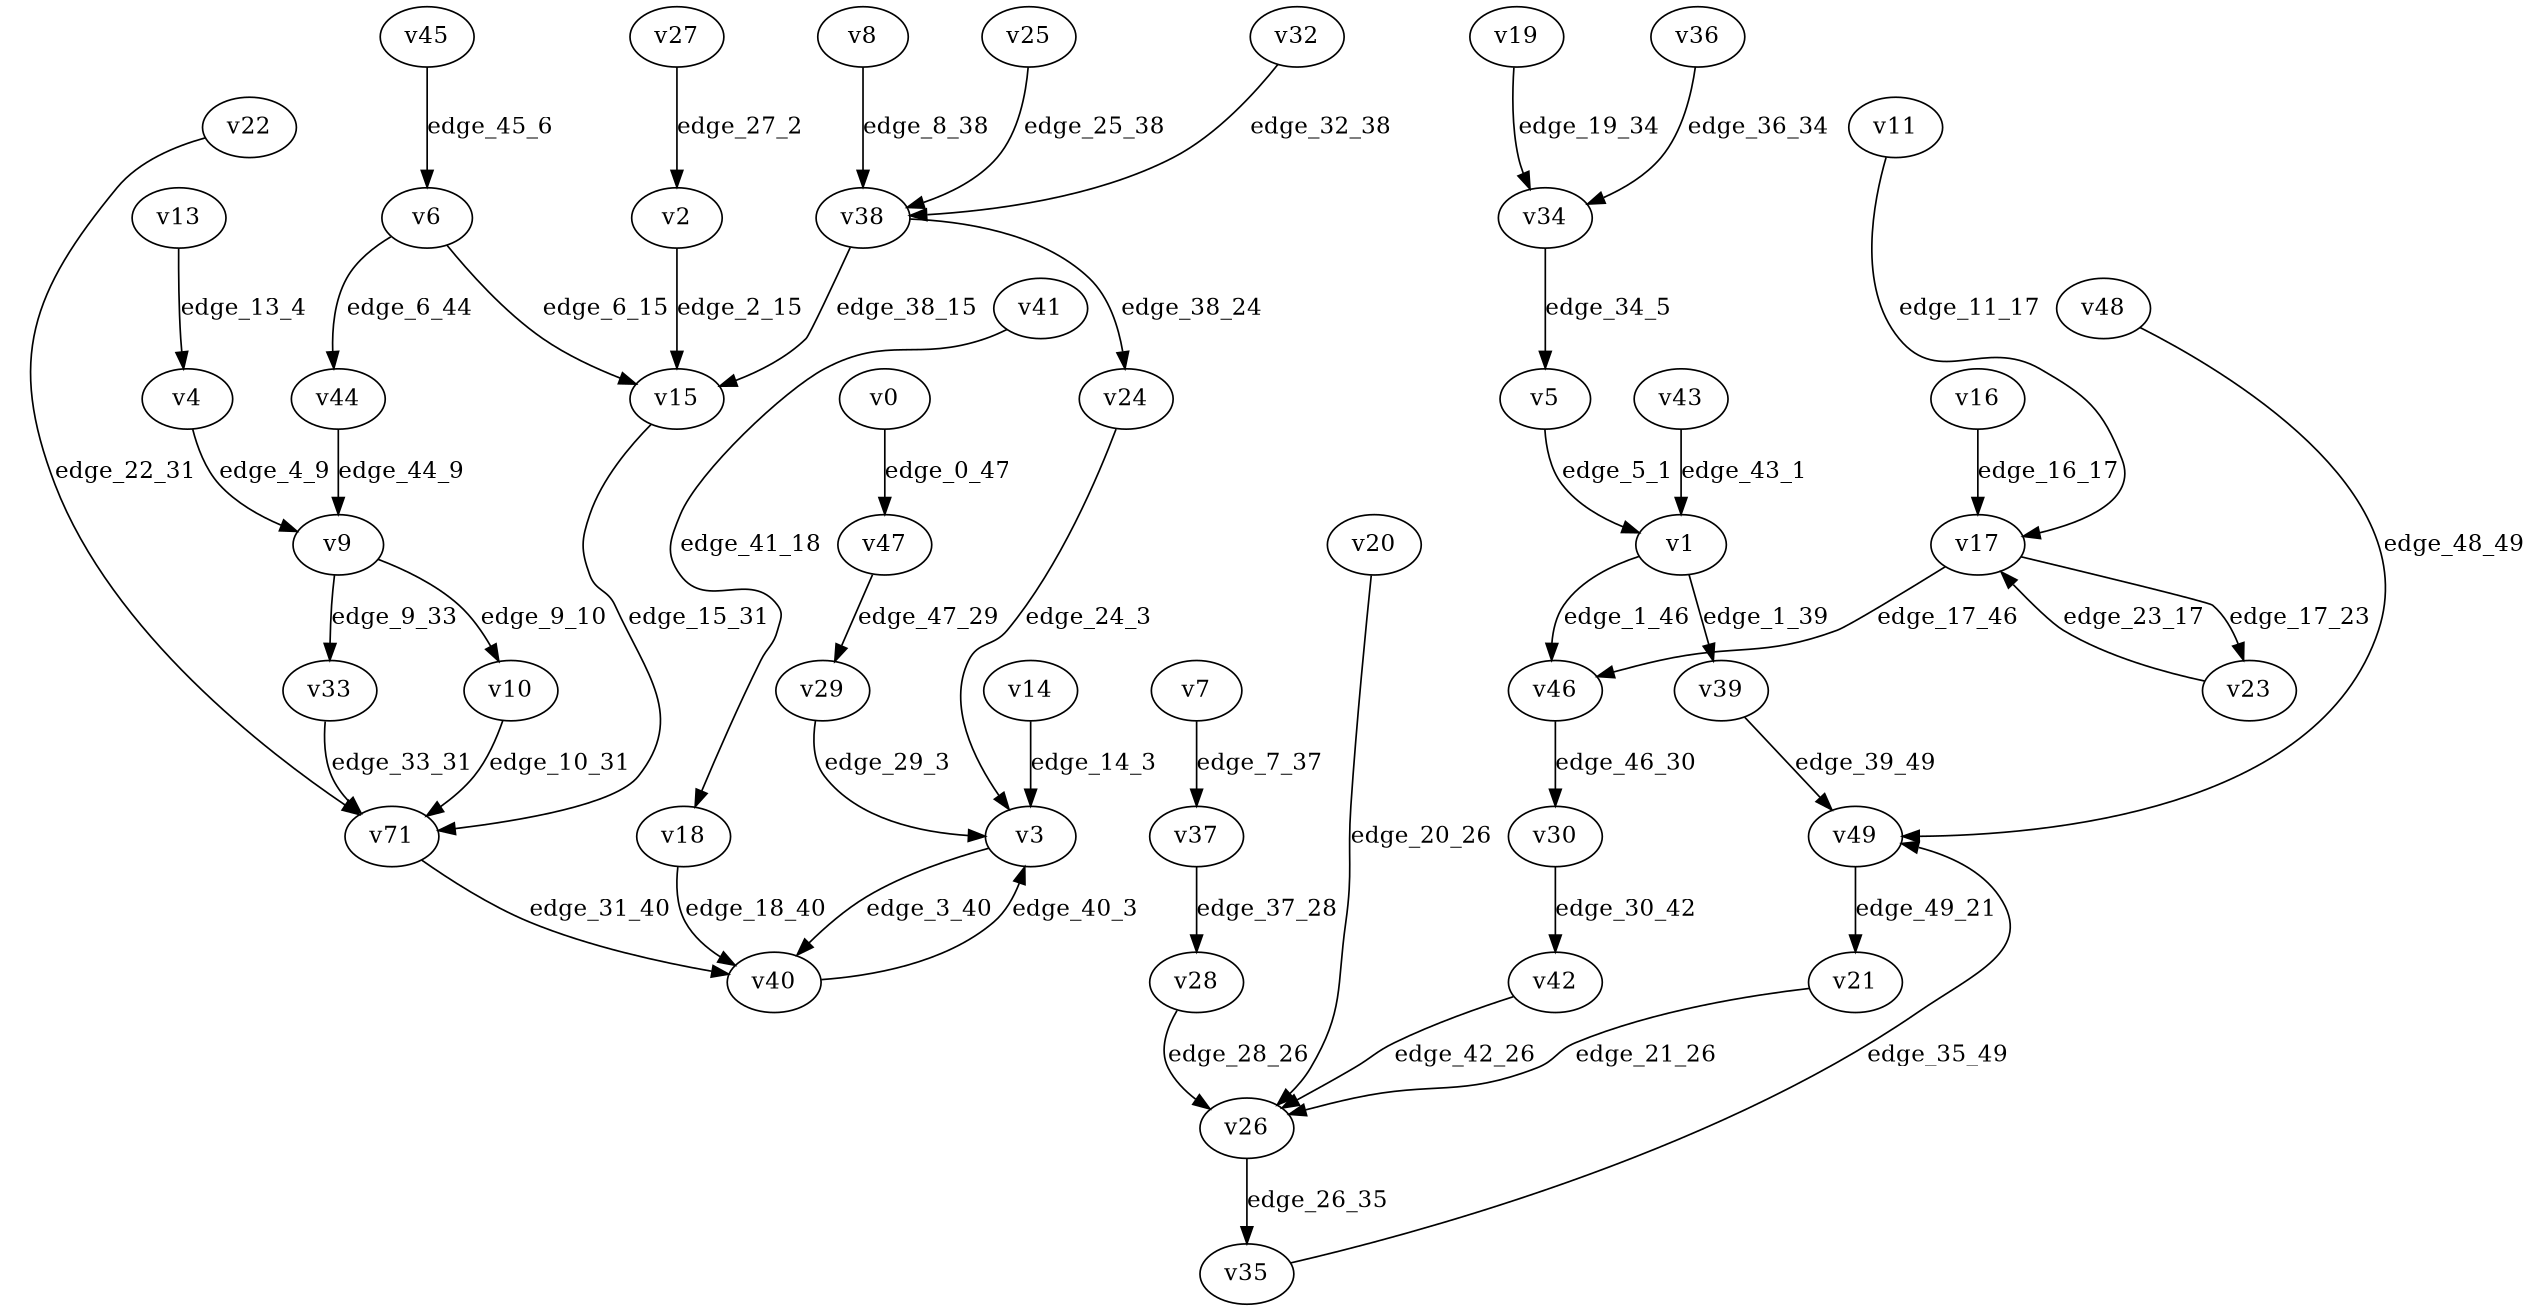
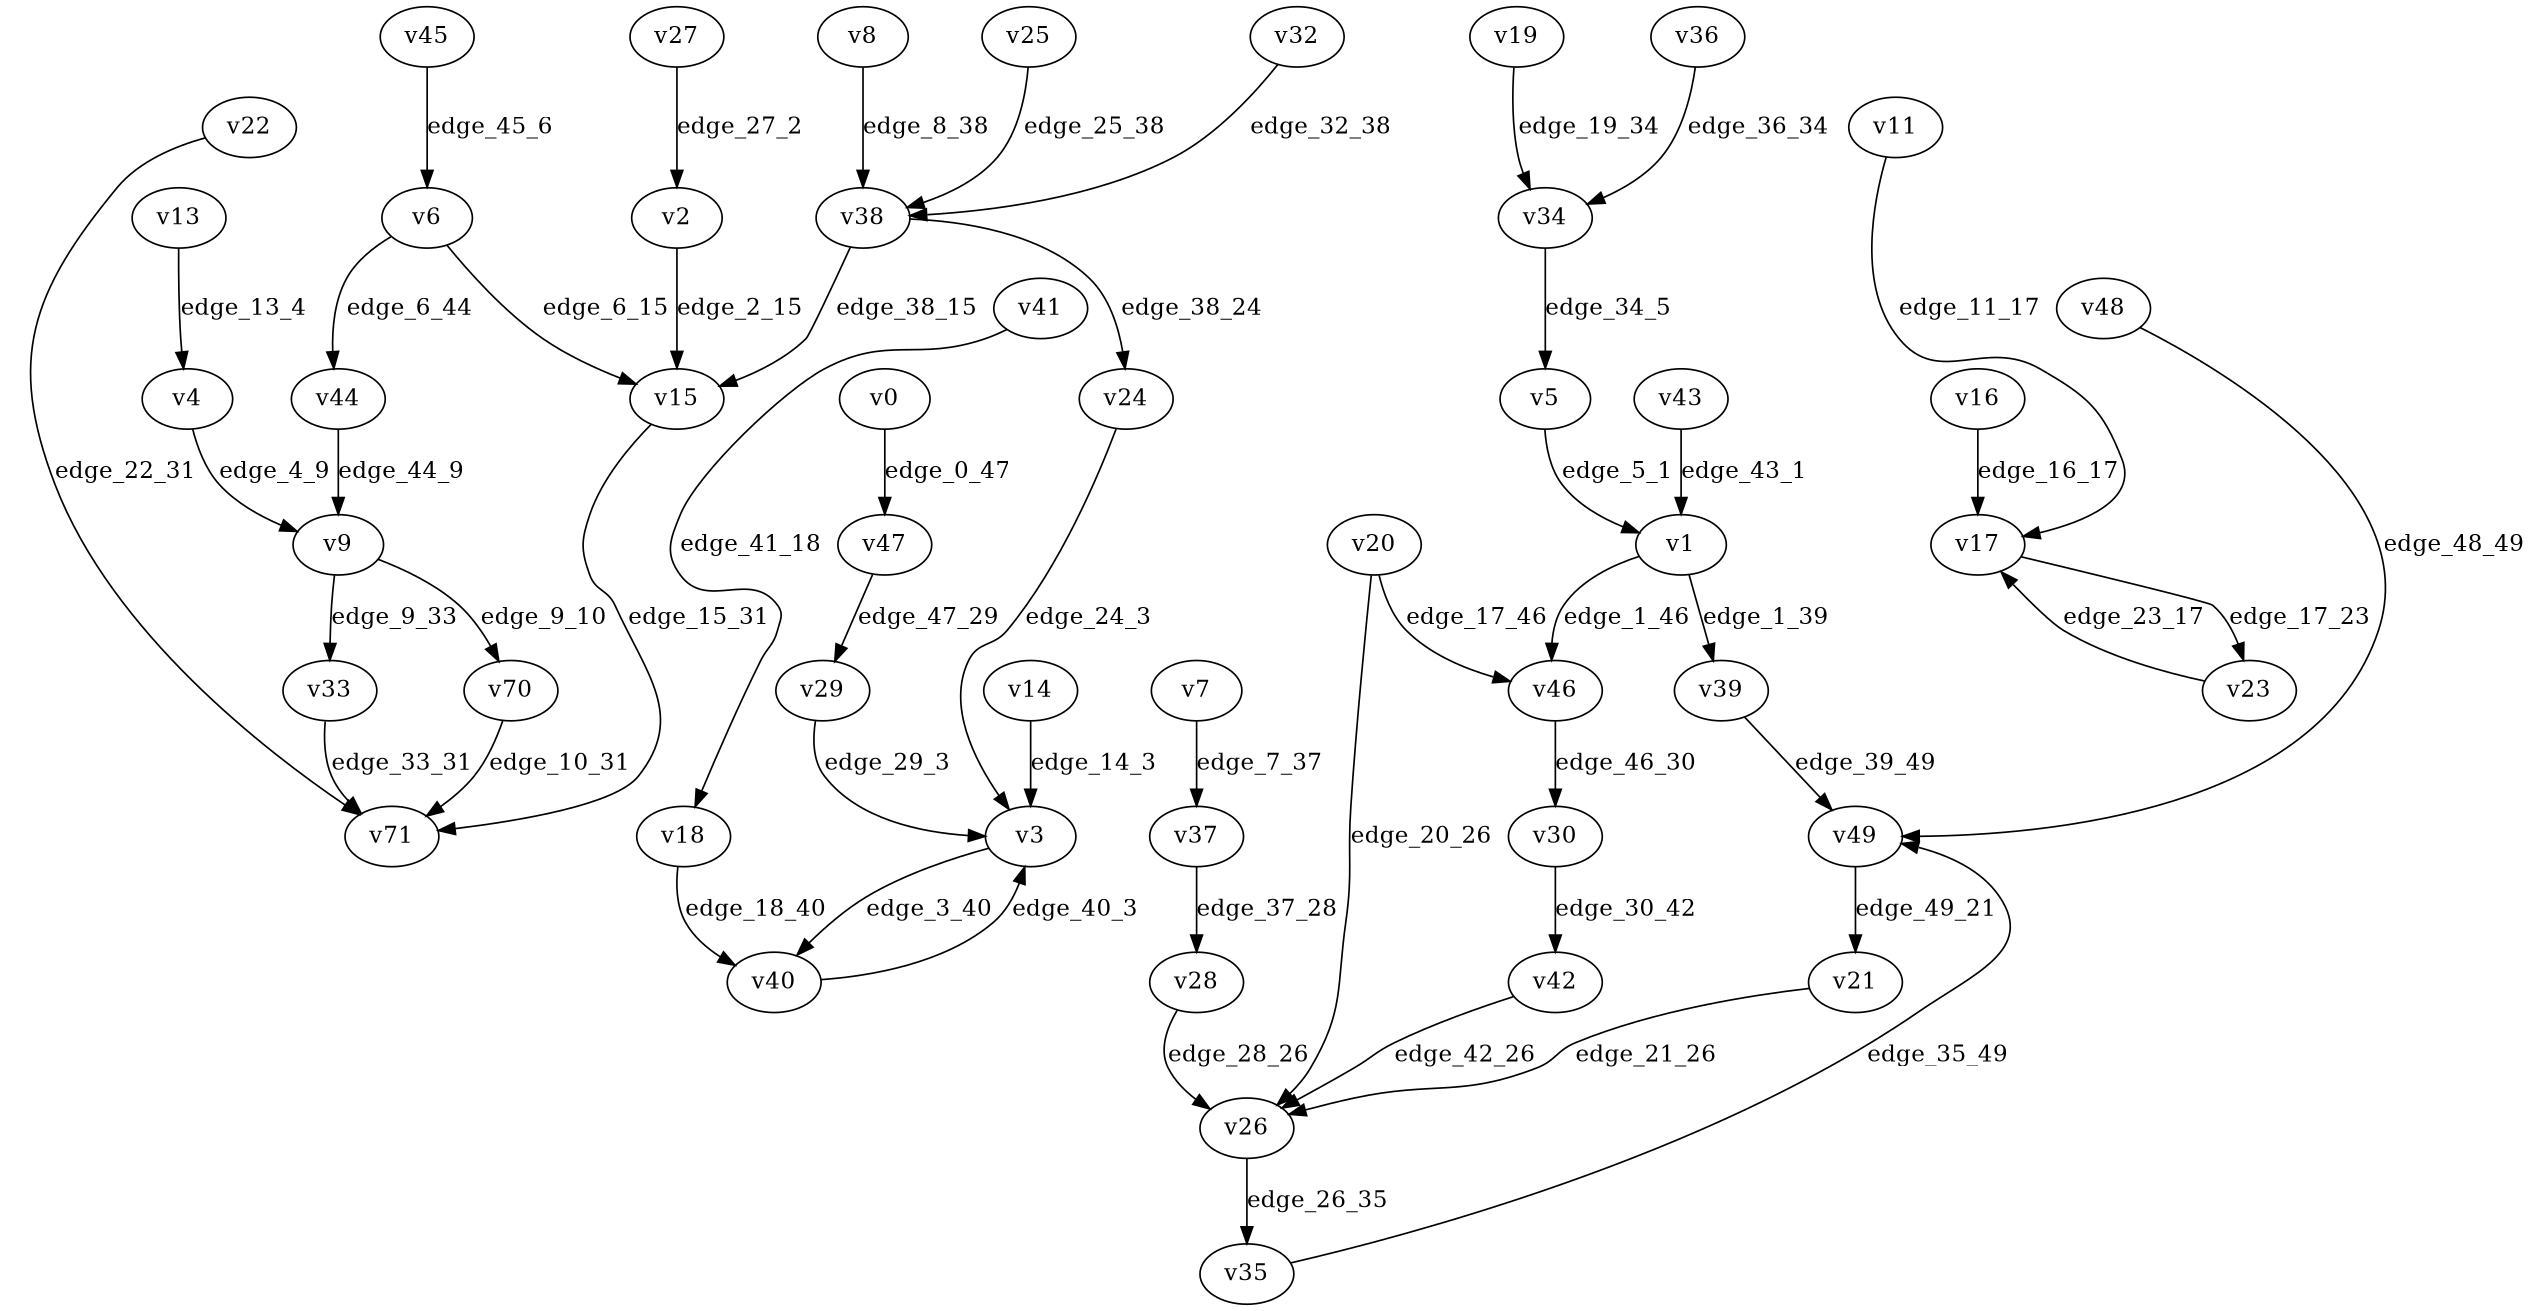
  digraph {
    node [player=0]
    v47 [player=-1]
    v0
    v29
    v1 [player=-1]
    v39 [player=1]
    v46 [player=1]
    v49 [player=-1]
    v30 [player=-1]
    v2 [player=-1]
    v15
    n11 [label=v71 player=-1]
    v3 [player=-1]
    v40 [player=1]
    v4 [player=1]
    v9 [player=-1]
-   v10
+   v10 [label=v70]
    v33
    v5
    v6 [player=-1]
    v44
    v7 [player=1]
    v37 [player=-1]
    v28 [player=1]
    v38 [player=-1]
    v8
    v24
    v17 [player=-1]
    v11
    v23
    v42 [player=1]
    v13 [player=-1]
    v14
    v16 [player=1]
    v18 [player=-1]
    v34 [player=-1]
    v19
    v26 [player=-1]
    v20
    v35
    v21 [player=1]
    v22 [player=1]
    v25
    v27 [player=1]
    v32
    v36 [player=1]
    v41 [player=1]
    v43 [player=1]
    v45 [player=1]
    v48 [player=1]
    v47 -> v29 [label=edge_47_29 probability=1.000000]
    v0 -> v47 [discount=0.107241 label=edge_0_47 weight=7.152379]
    v29 -> v3 [discount=0.832567 label=edge_29_3 weight=3.041833]
    v1 -> v39 [label=edge_1_39 probability=0.311640]
    v1 -> v46 [label=edge_1_46 probability=0.688360]
    v39 -> v49 [discount=0.191571 label=edge_39_49 weight=-7.258260]
    v46 -> v30 [discount=0.160515 label=edge_46_30 weight=6.371091]
    v49 -> v21 [label=edge_49_21 probability=1.000000]
    v30 -> v42 [label=edge_30_42 probability=1.000000]
    v2 -> v15 [label=edge_2_15 probability=0.483568]
    v15 -> n11 [discount=0.294022 label=edge_15_31 weight=-2.791788]
-   n11 -> v40 [label=edge_31_40 probability=0.600741]
    v3 -> v40 [label=edge_3_40 probability=1.000000]
    v40 -> v3 [discount=0.558663 label=edge_40_3 weight=1.844986]
    v4 -> v9 [discount=0.108421 label=edge_4_9 weight=2.862454]
    v9 -> v10 [label=edge_9_10 probability=0.476475]
    v9 -> v33 [label=edge_9_33 probability=0.523525]
    v10 -> n11 [discount=0.749082 label=edge_10_31 weight=7.418549]
    v33 -> n11 [discount=0.831965 label=edge_33_31 weight=8.678378]
    v5 -> v1 [discount=0.568921 label=edge_5_1 weight=0.658003]
    v6 -> v15 [label=edge_6_15 probability=0.476821]
    v6 -> v44 [label=edge_6_44 probability=0.523179]
    v44 -> v9 [discount=0.154901 label=edge_44_9 weight=4.622902]
    v7 -> v37 [discount=0.110536 label=edge_7_37 weight=6.293854]
    v37 -> v28 [label=edge_37_28 probability=1.000000]
    v28 -> v26 [discount=0.474326 label=edge_28_26 weight=-7.137468]
    v38 -> v15 [label=edge_38_15 probability=0.441352]
    v38 -> v24 [label=edge_38_24 probability=0.558648]
    v8 -> v38 [discount=0.314354 label=edge_8_38 weight=1.912632]
    v24 -> v3 [discount=0.737921 label=edge_24_3 weight=-7.387953]
-   v17 -> v46 [label=edge_17_46 probability=0.670619]
+   v20 -> v46 [label=edge_17_46 probability=0.670619]
    v17 -> v23 [label=edge_17_23 probability=0.329381]
    v11 -> v17 [discount=0.228177 label=edge_11_17 weight=-1.607618]
    v23 -> v17 [discount=0.141519 label=edge_23_17 weight=-7.637690]
    v42 -> v26 [discount=0.829628 label=edge_42_26 weight=-7.811748]
    v13 -> v4 [label=edge_13_4 probability=1.000000]
    v14 -> v3 [discount=0.673263 label=edge_14_3 weight=7.545122]
    v16 -> v17 [discount=0.685207 label=edge_16_17 weight=6.901634]
    v18 -> v40 [label=edge_18_40 probability=1.000000]
    v34 -> v5 [label=edge_34_5 probability=1.000000]
    v19 -> v34 [discount=0.310611 label=edge_19_34 weight=2.239011]
    v26 -> v35 [label=edge_26_35 probability=1.000000]
    v20 -> v26 [discount=0.618492 label=edge_20_26 weight=-0.499164]
    v35 -> v49 [discount=0.592507 label=edge_35_49 weight=-2.073090]
    v21 -> v26 [discount=0.561025 label=edge_21_26 weight=-3.655042]
    v22 -> n11 [discount=0.164396 label=edge_22_31 weight=0.269830]
    v25 -> v38 [discount=0.140336 label=edge_25_38 weight=-9.740095]
    v27 -> v2 [discount=0.724498 label=edge_27_2 weight=4.111437]
    v32 -> v38 [discount=0.250642 label=edge_32_38 weight=-6.820434]
    v36 -> v34 [discount=0.618133 label=edge_36_34 weight=2.514408]
    v41 -> v18 [discount=0.701882 label=edge_41_18 weight=-3.064639]
    v43 -> v1 [discount=0.495148 label=edge_43_1 weight=4.875937]
    v45 -> v6 [discount=0.668275 label=edge_45_6 weight=4.701842]
    v48 -> v49 [discount=0.571391 label=edge_48_49 weight=-0.379103]
  }
